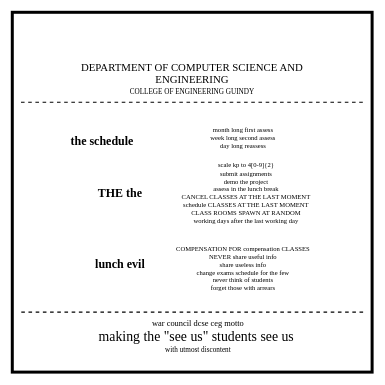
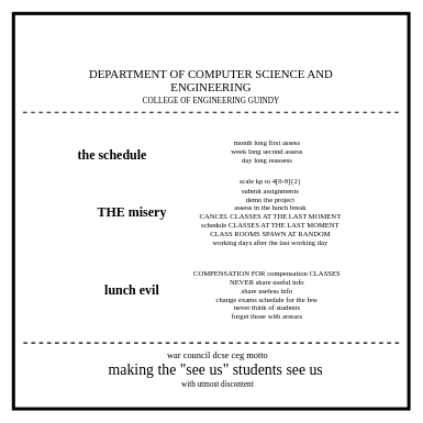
  <mxCell id="0" />
  <mxCell id="1" parent="0" />
  <mxCell id="2" value="" style="whiteSpace=wrap;html=1;aspect=fixed;strokeWidth=5;" parent="1" vertex="1"><mxGeometry x="20" y="20" width="600" height="600" as="geometry" /></mxCell>
  <mxCell id="3" value="&lt;font face=&quot;xkcd&quot;&gt;&lt;span style=&quot;font-size: 18px&quot;&gt;DEPARTMENT OF COMPUTER SCIENCE AND ENGINEERING&lt;br&gt;&lt;/span&gt;COLLEGE OF ENGINEERING GUINDY&lt;br&gt;&lt;/font&gt;" style="text;html=1;strokeColor=none;fillColor=none;align=center;verticalAlign=middle;whiteSpace=wrap;rounded=0;" parent="1" vertex="1"><mxGeometry x="80" y="120" width="480" height="20" as="geometry" /></mxCell>
  <mxCell id="4" value="" style="endArrow=none;dashed=1;html=1;strokeWidth=2;" parent="1" edge="1"><mxGeometry width="50" height="50" relative="1" as="geometry"><mxPoint x="604.5" y="170" as="sourcePoint" /><mxPoint x="29.5" y="170" as="targetPoint" /></mxGeometry></mxCell>
  <mxCell id="5" value="" style="endArrow=none;dashed=1;html=1;strokeWidth=2;" parent="1" edge="1"><mxGeometry width="50" height="50" relative="1" as="geometry"><mxPoint x="605" y="520" as="sourcePoint" /><mxPoint x="30" y="520" as="targetPoint" /></mxGeometry></mxCell>
  <mxCell id="6" value="&lt;font face=&quot;xkcd&quot;&gt;&lt;font style=&quot;font-size: 14px&quot;&gt;war council dcse ceg motto&lt;/font&gt;&lt;br&gt;&lt;font style=&quot;font-size: 23px&quot;&gt;making the &quot;see us&quot; students see us&amp;nbsp;&lt;br&gt;&lt;/font&gt;with utmost discontent&lt;br&gt;&lt;/font&gt;" style="text;html=1;strokeColor=none;fillColor=none;align=center;verticalAlign=middle;whiteSpace=wrap;rounded=0;" parent="1" vertex="1"><mxGeometry x="100" y="550" width="460" height="20" as="geometry" /></mxCell>
  <mxCell id="7" style="edgeStyle=orthogonalEdgeStyle;rounded=0;orthogonalLoop=1;jettySize=auto;html=1;exitX=0.5;exitY=1;exitDx=0;exitDy=0;strokeWidth=2;" parent="1" edge="1"><mxGeometry relative="1" as="geometry"><mxPoint x="471" y="381" as="sourcePoint" /><mxPoint x="471" y="381" as="targetPoint" /></mxGeometry></mxCell>
  <mxCell id="8" value="&lt;font face=&quot;xkcd&quot;&gt;&lt;span style=&quot;font-size: 11px&quot;&gt;&lt;div&gt;month long first assess&lt;/div&gt;&lt;div&gt;week long second assess&lt;/div&gt;&lt;div&gt;day long reassess&lt;/div&gt;&lt;/span&gt;&lt;/font&gt;" style="text;html=1;strokeColor=none;fillColor=none;align=center;verticalAlign=middle;whiteSpace=wrap;rounded=0;" parent="1" vertex="1"><mxGeometry x="328" y="190" width="154" height="78" as="geometry" /></mxCell>
  <mxCell id="9" value="&lt;font face=&quot;xkcd&quot;&gt;&lt;font style=&quot;font-size: 20px&quot;&gt;&lt;b&gt;the schedule&lt;/b&gt;&lt;/font&gt;&lt;br&gt;&lt;/font&gt;" style="text;html=1;strokeColor=none;fillColor=none;align=center;verticalAlign=middle;whiteSpace=wrap;rounded=0;" parent="1" vertex="1"><mxGeometry x="60" y="223" width="220" height="20" as="geometry" /></mxCell>
  <mxCell id="10" value="&lt;font face=&quot;xkcd&quot;&gt;&lt;span style=&quot;font-size: 11px&quot;&gt;scale kp to 4[0-9]{2}&lt;/span&gt;&lt;div style=&quot;font-size: 11px&quot;&gt;&lt;span&gt;submit assignments&lt;/span&gt;&lt;br&gt;&lt;/div&gt;&lt;/font&gt;&lt;font face=&quot;xkcd&quot;&gt;&lt;div style=&quot;font-size: 11px&quot;&gt;demo the project&lt;/div&gt;&lt;div style=&quot;font-size: 11px&quot;&gt;assess in the lunch break&lt;/div&gt;&lt;div style=&quot;font-size: 11px&quot;&gt;CANCEL CLASSES AT THE LAST MOMENT&lt;/div&gt;&lt;div style=&quot;font-size: 11px&quot;&gt;schedule CLASSES AT THE LAST MOMENT&lt;br&gt;&lt;/div&gt;&lt;div style=&quot;font-size: 11px&quot;&gt;CLASS ROOMS SPAWN AT RANDOM&lt;/div&gt;&lt;div style=&quot;font-size: 11px&quot;&gt;working days after the last working day&lt;/div&gt;&lt;/font&gt;" style="text;html=1;strokeColor=none;fillColor=none;align=center;verticalAlign=middle;whiteSpace=wrap;rounded=0;" parent="1" vertex="1"><mxGeometry x="260" y="270.5" width="300" height="101" as="geometry" /></mxCell>
- <mxCell id="11" value="&lt;font face=&quot;xkcd&quot;&gt;&lt;font style=&quot;font-size: 20px&quot;&gt;&lt;b&gt;THE the&lt;/b&gt;&lt;/font&gt;&lt;br&gt;&lt;/font&gt;" style="text;html=1;strokeColor=none;fillColor=none;align=center;verticalAlign=middle;whiteSpace=wrap;rounded=0;" parent="1" vertex="1"><mxGeometry x="90" y="311" width="220" height="20" as="geometry" /></mxCell>
+ <mxCell id="11" value="&lt;font face=&quot;xkcd&quot;&gt;&lt;font style=&quot;font-size: 20px&quot;&gt;&lt;b&gt;THE misery&lt;/b&gt;&lt;/font&gt;&lt;br&gt;&lt;/font&gt;" style="text;html=1;strokeColor=none;fillColor=none;align=center;verticalAlign=middle;whiteSpace=wrap;rounded=0;" parent="1" vertex="1"><mxGeometry x="90" y="311" width="220" height="20" as="geometry" /></mxCell>
  <mxCell id="12" value="&lt;font face=&quot;xkcd&quot;&gt;&lt;span style=&quot;font-size: 11px&quot;&gt;&lt;div&gt;&lt;div&gt;&lt;br class=&quot;Apple-interchange-newline&quot;&gt;COMPENSATION FOR compensation CLASSES&lt;/div&gt;&lt;div&gt;NEVER share useful info&lt;/div&gt;&lt;/div&gt;&lt;div&gt;share useless info&lt;/div&gt;&lt;div&gt;change exams schedule for the few&lt;/div&gt;&lt;div&gt;&lt;span&gt;never think of students&lt;/span&gt;&lt;/div&gt;&lt;div&gt;forget those with arrears&lt;/div&gt;&lt;/span&gt;&lt;/font&gt;" style="text;html=1;strokeColor=none;fillColor=none;align=center;verticalAlign=middle;whiteSpace=wrap;rounded=0;" parent="1" vertex="1"><mxGeometry x="280" y="403.5" width="250" height="74" as="geometry" /></mxCell>
  <mxCell id="13" value="&lt;font face=&quot;xkcd&quot;&gt;&lt;font style=&quot;font-size: 20px&quot;&gt;&lt;b&gt;lunch evil&lt;/b&gt;&lt;/font&gt;&lt;br&gt;&lt;/font&gt;" style="text;html=1;strokeColor=none;fillColor=none;align=center;verticalAlign=middle;whiteSpace=wrap;rounded=0;" parent="1" vertex="1"><mxGeometry x="90" y="429" width="220" height="20" as="geometry" /></mxCell>
